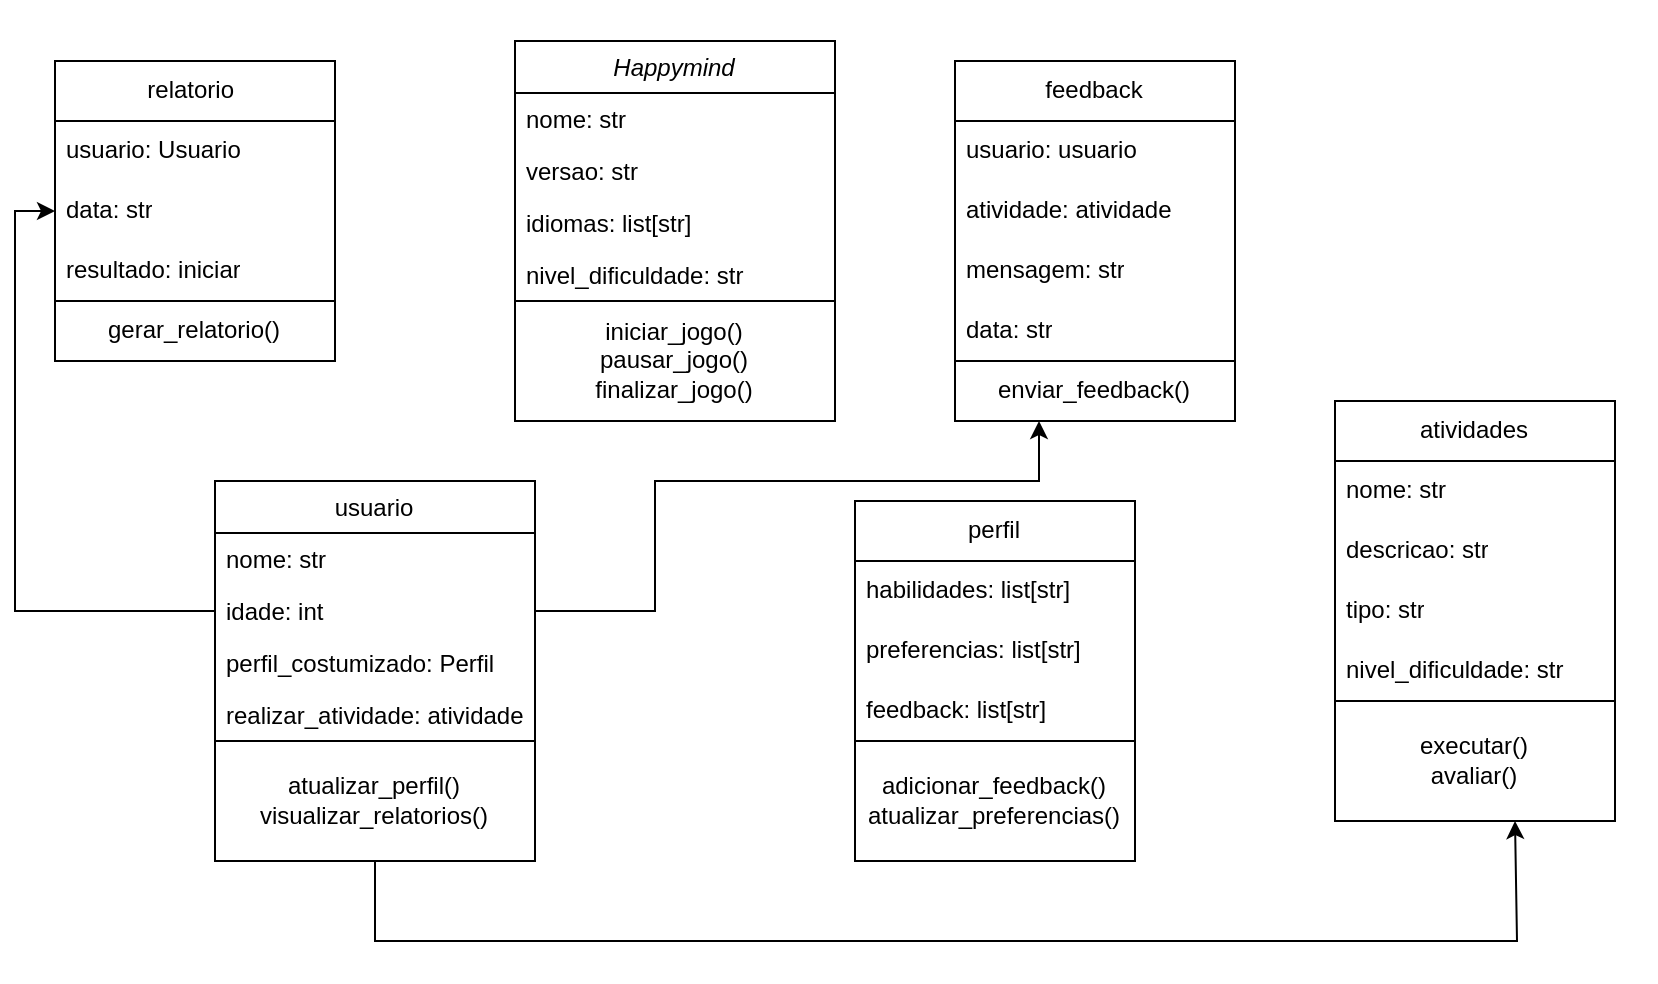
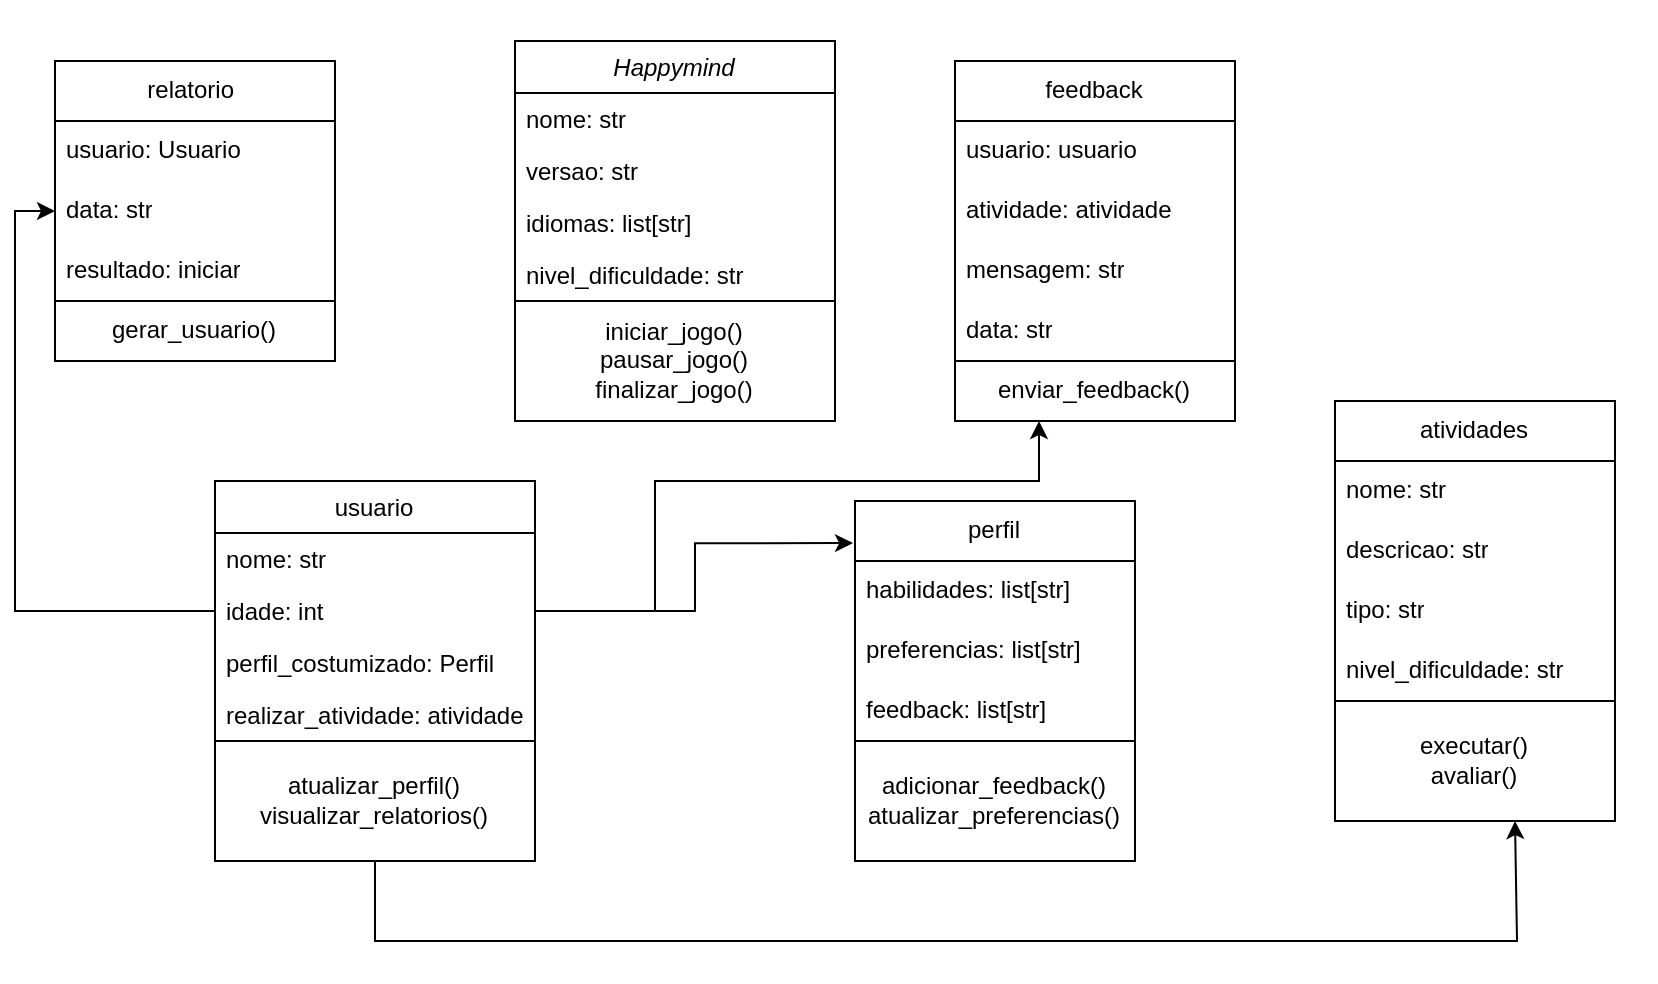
  <mxCell id="0" />
  <mxCell id="1" parent="0" />
  <mxCell id="2" style="edgeStyle=orthogonalEdgeStyle;rounded=0;orthogonalLoop=1;jettySize=auto;html=1;exitX=0.5;exitY=1;exitDx=0;exitDy=0;" edge="1" parent="1" source="3"><mxGeometry relative="1" as="geometry"><mxPoint x="320" y="180" as="targetPoint" /></mxGeometry></mxCell>
  <mxCell id="3" value="Happymind" style="swimlane;fontStyle=2;align=center;verticalAlign=top;childLayout=stackLayout;horizontal=1;startSize=26;horizontalStack=0;resizeParent=1;resizeLast=0;collapsible=1;marginBottom=0;rounded=0;shadow=0;strokeWidth=1;" vertex="1" parent="1"><mxGeometry x="250" y="20" width="160" height="190" as="geometry"><mxRectangle x="230" y="140" width="160" height="26" as="alternateBounds" /></mxGeometry></mxCell>
  <mxCell id="4" value="nome: str" style="text;align=left;verticalAlign=top;spacingLeft=4;spacingRight=4;overflow=hidden;rotatable=0;points=[[0,0.5],[1,0.5]];portConstraint=eastwest;" vertex="1" parent="3"><mxGeometry y="26" width="160" height="26" as="geometry" /></mxCell>
  <mxCell id="5" value="versao: str" style="text;align=left;verticalAlign=top;spacingLeft=4;spacingRight=4;overflow=hidden;rotatable=0;points=[[0,0.5],[1,0.5]];portConstraint=eastwest;rounded=0;shadow=0;html=0;" vertex="1" parent="3"><mxGeometry y="52" width="160" height="26" as="geometry" /></mxCell>
  <mxCell id="6" value="idiomas: list[str]" style="text;align=left;verticalAlign=top;spacingLeft=4;spacingRight=4;overflow=hidden;rotatable=0;points=[[0,0.5],[1,0.5]];portConstraint=eastwest;rounded=0;shadow=0;html=0;" vertex="1" parent="3"><mxGeometry y="78" width="160" height="26" as="geometry" /></mxCell>
  <mxCell id="7" value="nivel_dificuldade: str" style="text;align=left;verticalAlign=top;spacingLeft=4;spacingRight=4;overflow=hidden;rotatable=0;points=[[0,0.5],[1,0.5]];portConstraint=eastwest;rounded=0;shadow=0;html=0;" vertex="1" parent="3"><mxGeometry y="104" width="160" height="26" as="geometry" /></mxCell>
  <mxCell id="8" value="iniciar_jogo()&lt;div&gt;pausar_jogo()&lt;/div&gt;&lt;div&gt;finalizar_jogo()&lt;/div&gt;" style="rounded=0;whiteSpace=wrap;html=1;" vertex="1" parent="3"><mxGeometry y="130" width="160" height="60" as="geometry" /></mxCell>
  <mxCell id="9" style="edgeStyle=orthogonalEdgeStyle;rounded=0;orthogonalLoop=1;jettySize=auto;html=1;exitX=0.5;exitY=1;exitDx=0;exitDy=0;" edge="1" parent="1" source="10"><mxGeometry relative="1" as="geometry"><mxPoint x="750" y="410" as="targetPoint" /><Array as="points"><mxPoint x="180" y="470" /><mxPoint x="751" y="470" /></Array></mxGeometry></mxCell>
  <mxCell id="10" value="usuario" style="swimlane;fontStyle=0;align=center;verticalAlign=top;childLayout=stackLayout;horizontal=1;startSize=26;horizontalStack=0;resizeParent=1;resizeLast=0;collapsible=1;marginBottom=0;rounded=0;shadow=0;strokeWidth=1;" vertex="1" parent="1"><mxGeometry x="100" y="240" width="160" height="190" as="geometry"><mxRectangle x="130" y="380" width="160" height="26" as="alternateBounds" /></mxGeometry></mxCell>
  <mxCell id="11" value="nome: str" style="text;align=left;verticalAlign=top;spacingLeft=4;spacingRight=4;overflow=hidden;rotatable=0;points=[[0,0.5],[1,0.5]];portConstraint=eastwest;" vertex="1" parent="10"><mxGeometry y="26" width="160" height="26" as="geometry" /></mxCell>
  <mxCell id="12" value="idade: int" style="text;align=left;verticalAlign=top;spacingLeft=4;spacingRight=4;overflow=hidden;rotatable=0;points=[[0,0.5],[1,0.5]];portConstraint=eastwest;rounded=0;shadow=0;html=0;" vertex="1" parent="10"><mxGeometry y="52" width="160" height="26" as="geometry" /></mxCell>
  <mxCell id="13" value="perfil_costumizado: Perfil" style="text;align=left;verticalAlign=top;spacingLeft=4;spacingRight=4;overflow=hidden;rotatable=0;points=[[0,0.5],[1,0.5]];portConstraint=eastwest;" vertex="1" parent="10"><mxGeometry y="78" width="160" height="26" as="geometry" /></mxCell>
  <mxCell id="14" value="realizar_atividade: atividade" style="text;align=left;verticalAlign=top;spacingLeft=4;spacingRight=4;overflow=hidden;rotatable=0;points=[[0,0.5],[1,0.5]];portConstraint=eastwest;" vertex="1" parent="10"><mxGeometry y="104" width="160" height="26" as="geometry" /></mxCell>
  <mxCell id="15" value="atualizar_perfil()&lt;div&gt;visualizar_relatorios()&lt;/div&gt;" style="rounded=0;whiteSpace=wrap;html=1;" vertex="1" parent="10"><mxGeometry y="130" width="160" height="60" as="geometry" /></mxCell>
  <mxCell id="16" value="perfil" style="swimlane;fontStyle=0;childLayout=stackLayout;horizontal=1;startSize=30;horizontalStack=0;resizeParent=1;resizeParentMax=0;resizeLast=0;collapsible=1;marginBottom=0;whiteSpace=wrap;html=1;" vertex="1" parent="1"><mxGeometry x="420" y="250" width="140" height="180" as="geometry" /></mxCell>
  <mxCell id="17" value="habilidades: list[str]" style="text;strokeColor=none;fillColor=none;align=left;verticalAlign=middle;spacingLeft=4;spacingRight=4;overflow=hidden;points=[[0,0.5],[1,0.5]];portConstraint=eastwest;rotatable=0;whiteSpace=wrap;html=1;" vertex="1" parent="16"><mxGeometry y="30" width="140" height="30" as="geometry" /></mxCell>
  <mxCell id="18" value="preferencias: list[str]" style="text;strokeColor=none;fillColor=none;align=left;verticalAlign=middle;spacingLeft=4;spacingRight=4;overflow=hidden;points=[[0,0.5],[1,0.5]];portConstraint=eastwest;rotatable=0;whiteSpace=wrap;html=1;" vertex="1" parent="16"><mxGeometry y="60" width="140" height="30" as="geometry" /></mxCell>
  <mxCell id="19" value="feedback: list[str]" style="text;strokeColor=none;fillColor=none;align=left;verticalAlign=middle;spacingLeft=4;spacingRight=4;overflow=hidden;points=[[0,0.5],[1,0.5]];portConstraint=eastwest;rotatable=0;whiteSpace=wrap;html=1;" vertex="1" parent="16"><mxGeometry y="90" width="140" height="30" as="geometry" /></mxCell>
  <mxCell id="20" value="adicionar_feedback()&lt;div&gt;atualizar_preferencias()&lt;/div&gt;" style="rounded=0;whiteSpace=wrap;html=1;" vertex="1" parent="16"><mxGeometry y="120" width="140" height="60" as="geometry" /></mxCell>
+ <mxCell id="21" style="edgeStyle=orthogonalEdgeStyle;rounded=0;orthogonalLoop=1;jettySize=auto;html=1;exitX=1;exitY=0.5;exitDx=0;exitDy=0;entryX=-0.007;entryY=0.117;entryDx=0;entryDy=0;entryPerimeter=0;" edge="1" parent="1" source="12" target="16"><mxGeometry relative="1" as="geometry" /></mxCell>
  <mxCell id="22" value="atividades" style="swimlane;fontStyle=0;childLayout=stackLayout;horizontal=1;startSize=30;horizontalStack=0;resizeParent=1;resizeParentMax=0;resizeLast=0;collapsible=1;marginBottom=0;whiteSpace=wrap;html=1;" vertex="1" parent="1"><mxGeometry x="660" y="200" width="140" height="210" as="geometry" /></mxCell>
  <mxCell id="23" value="nome: str" style="text;strokeColor=none;fillColor=none;align=left;verticalAlign=middle;spacingLeft=4;spacingRight=4;overflow=hidden;points=[[0,0.5],[1,0.5]];portConstraint=eastwest;rotatable=0;whiteSpace=wrap;html=1;" vertex="1" parent="22"><mxGeometry y="30" width="140" height="30" as="geometry" /></mxCell>
  <mxCell id="24" value="descricao: str" style="text;strokeColor=none;fillColor=none;align=left;verticalAlign=middle;spacingLeft=4;spacingRight=4;overflow=hidden;points=[[0,0.5],[1,0.5]];portConstraint=eastwest;rotatable=0;whiteSpace=wrap;html=1;" vertex="1" parent="22"><mxGeometry y="60" width="140" height="30" as="geometry" /></mxCell>
  <mxCell id="25" value="tipo: str" style="text;strokeColor=none;fillColor=none;align=left;verticalAlign=middle;spacingLeft=4;spacingRight=4;overflow=hidden;points=[[0,0.5],[1,0.5]];portConstraint=eastwest;rotatable=0;whiteSpace=wrap;html=1;" vertex="1" parent="22"><mxGeometry y="90" width="140" height="30" as="geometry" /></mxCell>
  <mxCell id="26" value="nivel_dificuldade: str" style="text;strokeColor=none;fillColor=none;align=left;verticalAlign=middle;spacingLeft=4;spacingRight=4;overflow=hidden;points=[[0,0.5],[1,0.5]];portConstraint=eastwest;rotatable=0;whiteSpace=wrap;html=1;" vertex="1" parent="22"><mxGeometry y="120" width="140" height="30" as="geometry" /></mxCell>
  <mxCell id="27" value="executar()&lt;div&gt;avaliar()&lt;/div&gt;" style="rounded=0;whiteSpace=wrap;html=1;" vertex="1" parent="22"><mxGeometry y="150" width="140" height="60" as="geometry" /></mxCell>
  <mxCell id="28" value="relatorio&amp;nbsp;" style="swimlane;fontStyle=0;childLayout=stackLayout;horizontal=1;startSize=30;horizontalStack=0;resizeParent=1;resizeParentMax=0;resizeLast=0;collapsible=1;marginBottom=0;whiteSpace=wrap;html=1;" vertex="1" parent="1"><mxGeometry x="20" y="30" width="140" height="150" as="geometry" /></mxCell>
  <mxCell id="29" value="usuario: Usuario" style="text;strokeColor=none;fillColor=none;align=left;verticalAlign=middle;spacingLeft=4;spacingRight=4;overflow=hidden;points=[[0,0.5],[1,0.5]];portConstraint=eastwest;rotatable=0;whiteSpace=wrap;html=1;" vertex="1" parent="28"><mxGeometry y="30" width="140" height="30" as="geometry" /></mxCell>
  <mxCell id="30" value="data: str" style="text;strokeColor=none;fillColor=none;align=left;verticalAlign=middle;spacingLeft=4;spacingRight=4;overflow=hidden;points=[[0,0.5],[1,0.5]];portConstraint=eastwest;rotatable=0;whiteSpace=wrap;html=1;" vertex="1" parent="28"><mxGeometry y="60" width="140" height="30" as="geometry" /></mxCell>
  <mxCell id="31" value="resultado: iniciar" style="text;strokeColor=none;fillColor=none;align=left;verticalAlign=middle;spacingLeft=4;spacingRight=4;overflow=hidden;points=[[0,0.5],[1,0.5]];portConstraint=eastwest;rotatable=0;whiteSpace=wrap;html=1;" vertex="1" parent="28"><mxGeometry y="90" width="140" height="30" as="geometry" /></mxCell>
- <mxCell id="32" value="gerar_relatorio()" style="rounded=0;whiteSpace=wrap;html=1;" vertex="1" parent="28"><mxGeometry y="120" width="140" height="30" as="geometry" /></mxCell>
+ <mxCell id="32" value="gerar_usuario()" style="rounded=0;whiteSpace=wrap;html=1;" vertex="1" parent="28"><mxGeometry y="120" width="140" height="30" as="geometry" /></mxCell>
  <mxCell id="33" style="edgeStyle=orthogonalEdgeStyle;rounded=0;orthogonalLoop=1;jettySize=auto;html=1;exitX=0;exitY=0.5;exitDx=0;exitDy=0;entryX=0;entryY=0.5;entryDx=0;entryDy=0;" edge="1" parent="1" source="12" target="28"><mxGeometry relative="1" as="geometry" /></mxCell>
  <mxCell id="34" value="feedback" style="swimlane;fontStyle=0;childLayout=stackLayout;horizontal=1;startSize=30;horizontalStack=0;resizeParent=1;resizeParentMax=0;resizeLast=0;collapsible=1;marginBottom=0;whiteSpace=wrap;html=1;" vertex="1" parent="1"><mxGeometry x="470" y="30" width="140" height="180" as="geometry" /></mxCell>
  <mxCell id="35" value="usuario: usuario" style="text;strokeColor=none;fillColor=none;align=left;verticalAlign=middle;spacingLeft=4;spacingRight=4;overflow=hidden;points=[[0,0.5],[1,0.5]];portConstraint=eastwest;rotatable=0;whiteSpace=wrap;html=1;" vertex="1" parent="34"><mxGeometry y="30" width="140" height="30" as="geometry" /></mxCell>
  <mxCell id="36" value="atividade: atividade" style="text;strokeColor=none;fillColor=none;align=left;verticalAlign=middle;spacingLeft=4;spacingRight=4;overflow=hidden;points=[[0,0.5],[1,0.5]];portConstraint=eastwest;rotatable=0;whiteSpace=wrap;html=1;" vertex="1" parent="34"><mxGeometry y="60" width="140" height="30" as="geometry" /></mxCell>
  <mxCell id="37" value="mensagem: str" style="text;strokeColor=none;fillColor=none;align=left;verticalAlign=middle;spacingLeft=4;spacingRight=4;overflow=hidden;points=[[0,0.5],[1,0.5]];portConstraint=eastwest;rotatable=0;whiteSpace=wrap;html=1;" vertex="1" parent="34"><mxGeometry y="90" width="140" height="30" as="geometry" /></mxCell>
  <mxCell id="38" value="&lt;div&gt;&lt;span style=&quot;background-color: initial;&quot;&gt;data: str&lt;/span&gt;&lt;br&gt;&lt;/div&gt;" style="text;strokeColor=none;fillColor=none;align=left;verticalAlign=middle;spacingLeft=4;spacingRight=4;overflow=hidden;points=[[0,0.5],[1,0.5]];portConstraint=eastwest;rotatable=0;whiteSpace=wrap;html=1;" vertex="1" parent="34"><mxGeometry y="120" width="140" height="30" as="geometry" /></mxCell>
  <mxCell id="39" value="enviar_feedback()" style="rounded=0;whiteSpace=wrap;html=1;" vertex="1" parent="34"><mxGeometry y="150" width="140" height="30" as="geometry" /></mxCell>
  <mxCell id="40" style="edgeStyle=orthogonalEdgeStyle;rounded=0;orthogonalLoop=1;jettySize=auto;html=1;exitX=1;exitY=0.5;exitDx=0;exitDy=0;entryX=0.3;entryY=1;entryDx=0;entryDy=0;entryPerimeter=0;" edge="1" parent="1" source="12" target="39"><mxGeometry relative="1" as="geometry"><Array as="points"><mxPoint x="320" y="305" /><mxPoint x="320" y="240" /><mxPoint x="512" y="240" /></Array></mxGeometry></mxCell>
